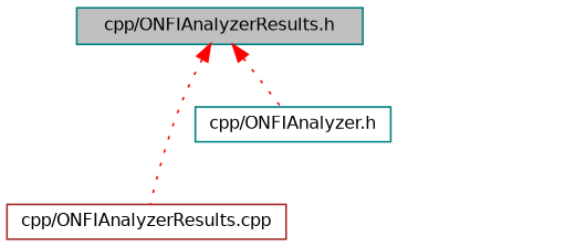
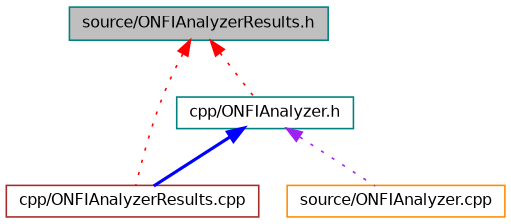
  digraph {
    node [color=teal fillcolor=white fontname=Helvetica fontsize=10 shape=record style=filled]
    edge [color=red dir=back fontname=Helvetica fontsize=10 labelfontname=Helvetica labelfontsize=10 style=dotted]
-   n1 [fillcolor=grey75 fontcolor=black height=0.2 label="cpp/ONFIAnalyzerResults.h" width=0.4]
+   n1 [fillcolor=grey75 fontcolor=black height=0.2 label="source/ONFIAnalyzerResults.h" width=0.4]
    n2 [height=0.2 label="cpp/ONFIAnalyzer.h" width=0.4]
    n3 [color=brown height=0.2 label="cpp/ONFIAnalyzerResults.cpp" width=0.4]
+   n4 [color=darkorange height=0.2 label="source/ONFIAnalyzer.cpp" width=0.4]
    n1 -> n2
    n1 -> n3
+   n2 -> n3 [color=blue style=bold]
+   n2 -> n4 [color=purple]
  }
